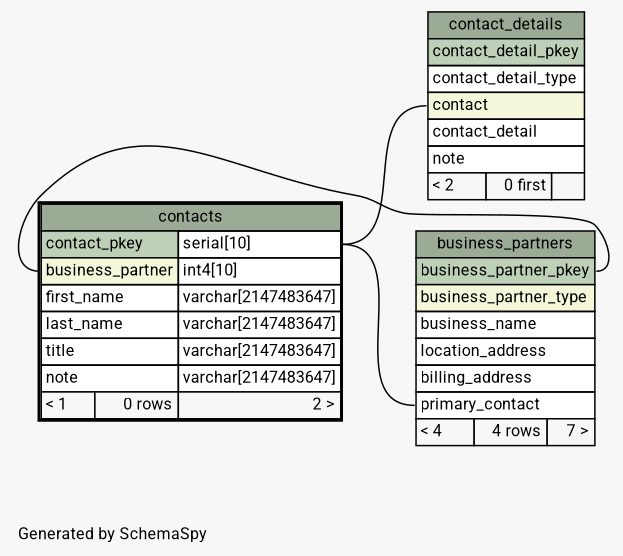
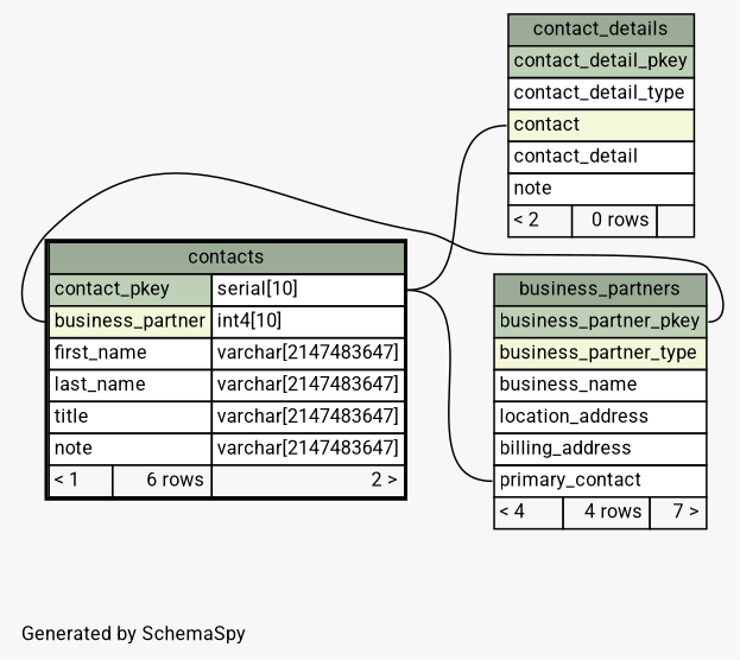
  digraph {
    bgcolor="#f7f7f7"
    fontname=Roboto
    fontsize=11
    label="\nGenerated by SchemaSpy"
    labeljust=l
    nodesep=0.18
    rankdir=RL
    ranksep=0.46
    node [fontname=Roboto fontsize=11 shape=plaintext]
    edge [arrowhead=none arrowsize=0.8 arrowtail=crowodot fontname=Roboto headport="contact_pkey.type:e"]
    n1 [label=<     <TABLE BORDER="0" CELLBORDER="1" CELLSPACING="0" BGCOLOR="#ffffff">       <TR><TD COLSPAN="3" BGCOLOR="#9bab96" ALIGN="CENTER">business_partners</TD></TR>       <TR><TD PORT="business_partner_pkey" COLSPAN="3" BGCOLOR="#bed1b8" ALIGN="LEFT">business_partner_pkey</TD></TR>       <TR><TD PORT="business_partner_type" COLSPAN="3" BGCOLOR="#f4f7da" ALIGN="LEFT">business_partner_type</TD></TR>       <TR><TD PORT="business_name" COLSPAN="3" ALIGN="LEFT">business_name</TD></TR>       <TR><TD PORT="location_address" COLSPAN="3" ALIGN="LEFT">location_address</TD></TR>       <TR><TD PORT="billing_address" COLSPAN="3" ALIGN="LEFT">billing_address</TD></TR>       <TR><TD PORT="primary_contact" COLSPAN="3" ALIGN="LEFT">primary_contact</TD></TR>       <TR><TD ALIGN="LEFT" BGCOLOR="#f7f7f7">&lt; 4</TD><TD ALIGN="RIGHT" BGCOLOR="#f7f7f7">4 rows</TD><TD ALIGN="RIGHT" BGCOLOR="#f7f7f7">7 &gt;</TD></TR>     </TABLE>>]
-   n2 [label=<     <TABLE BORDER="2" CELLBORDER="1" CELLSPACING="0" BGCOLOR="#ffffff">       <TR><TD COLSPAN="3" BGCOLOR="#9bab96" ALIGN="CENTER">contacts</TD></TR>       <TR><TD PORT="contact_pkey" COLSPAN="2" BGCOLOR="#bed1b8" ALIGN="LEFT">contact_pkey</TD><TD PORT="contact_pkey.type" ALIGN="LEFT">serial[10]</TD></TR>       <TR><TD PORT="business_partner" COLSPAN="2" BGCOLOR="#f4f7da" ALIGN="LEFT">business_partner</TD><TD PORT="business_partner.type" ALIGN="LEFT">int4[10]</TD></TR>       <TR><TD PORT="first_name" COLSPAN="2" ALIGN="LEFT">first_name</TD><TD PORT="first_name.type" ALIGN="LEFT">varchar[2147483647]</TD></TR>       <TR><TD PORT="last_name" COLSPAN="2" ALIGN="LEFT">last_name</TD><TD PORT="last_name.type" ALIGN="LEFT">varchar[2147483647]</TD></TR>       <TR><TD PORT="title" COLSPAN="2" ALIGN="LEFT">title</TD><TD PORT="title.type" ALIGN="LEFT">varchar[2147483647]</TD></TR>       <TR><TD PORT="note" COLSPAN="2" ALIGN="LEFT">note</TD><TD PORT="note.type" ALIGN="LEFT">varchar[2147483647]</TD></TR>       <TR><TD ALIGN="LEFT" BGCOLOR="#f7f7f7">&lt; 1</TD><TD ALIGN="RIGHT" BGCOLOR="#f7f7f7">0 rows</TD><TD ALIGN="RIGHT" BGCOLOR="#f7f7f7">2 &gt;</TD></TR>     </TABLE>>]
-   n3 [label=<     <TABLE BORDER="0" CELLBORDER="1" CELLSPACING="0" BGCOLOR="#ffffff">       <TR><TD COLSPAN="3" BGCOLOR="#9bab96" ALIGN="CENTER">contact_details</TD></TR>       <TR><TD PORT="contact_detail_pkey" COLSPAN="3" BGCOLOR="#bed1b8" ALIGN="LEFT">contact_detail_pkey</TD></TR>       <TR><TD PORT="contact_detail_type" COLSPAN="3" ALIGN="LEFT">contact_detail_type</TD></TR>       <TR><TD PORT="contact" COLSPAN="3" BGCOLOR="#f4f7da" ALIGN="LEFT">contact</TD></TR>       <TR><TD PORT="contact_detail" COLSPAN="3" ALIGN="LEFT">contact_detail</TD></TR>       <TR><TD PORT="note" COLSPAN="3" ALIGN="LEFT">note</TD></TR>       <TR><TD ALIGN="LEFT" BGCOLOR="#f7f7f7">&lt; 2</TD><TD ALIGN="RIGHT" BGCOLOR="#f7f7f7">0 first</TD><TD ALIGN="RIGHT" BGCOLOR="#f7f7f7">  </TD></TR>     </TABLE>>]
+   n2 [label=<     <TABLE BORDER="2" CELLBORDER="1" CELLSPACING="0" BGCOLOR="#ffffff">       <TR><TD COLSPAN="3" BGCOLOR="#9bab96" ALIGN="CENTER">contacts</TD></TR>       <TR><TD PORT="contact_pkey" COLSPAN="2" BGCOLOR="#bed1b8" ALIGN="LEFT">contact_pkey</TD><TD PORT="contact_pkey.type" ALIGN="LEFT">serial[10]</TD></TR>       <TR><TD PORT="business_partner" COLSPAN="2" BGCOLOR="#f4f7da" ALIGN="LEFT">business_partner</TD><TD PORT="business_partner.type" ALIGN="LEFT">int4[10]</TD></TR>       <TR><TD PORT="first_name" COLSPAN="2" ALIGN="LEFT">first_name</TD><TD PORT="first_name.type" ALIGN="LEFT">varchar[2147483647]</TD></TR>       <TR><TD PORT="last_name" COLSPAN="2" ALIGN="LEFT">last_name</TD><TD PORT="last_name.type" ALIGN="LEFT">varchar[2147483647]</TD></TR>       <TR><TD PORT="title" COLSPAN="2" ALIGN="LEFT">title</TD><TD PORT="title.type" ALIGN="LEFT">varchar[2147483647]</TD></TR>       <TR><TD PORT="note" COLSPAN="2" ALIGN="LEFT">note</TD><TD PORT="note.type" ALIGN="LEFT">varchar[2147483647]</TD></TR>       <TR><TD ALIGN="LEFT" BGCOLOR="#f7f7f7">&lt; 1</TD><TD ALIGN="RIGHT" BGCOLOR="#f7f7f7">6 rows</TD><TD ALIGN="RIGHT" BGCOLOR="#f7f7f7">2 &gt;</TD></TR>     </TABLE>>]
+   n3 [label=<     <TABLE BORDER="0" CELLBORDER="1" CELLSPACING="0" BGCOLOR="#ffffff">       <TR><TD COLSPAN="3" BGCOLOR="#9bab96" ALIGN="CENTER">contact_details</TD></TR>       <TR><TD PORT="contact_detail_pkey" COLSPAN="3" BGCOLOR="#bed1b8" ALIGN="LEFT">contact_detail_pkey</TD></TR>       <TR><TD PORT="contact_detail_type" COLSPAN="3" ALIGN="LEFT">contact_detail_type</TD></TR>       <TR><TD PORT="contact" COLSPAN="3" BGCOLOR="#f4f7da" ALIGN="LEFT">contact</TD></TR>       <TR><TD PORT="contact_detail" COLSPAN="3" ALIGN="LEFT">contact_detail</TD></TR>       <TR><TD PORT="note" COLSPAN="3" ALIGN="LEFT">note</TD></TR>       <TR><TD ALIGN="LEFT" BGCOLOR="#f7f7f7">&lt; 2</TD><TD ALIGN="RIGHT" BGCOLOR="#f7f7f7">0 rows</TD><TD ALIGN="RIGHT" BGCOLOR="#f7f7f7">  </TD></TR>     </TABLE>>]
    n1 -> n2 [tailport="primary_contact:w"]
    n2 -> n1 [headport="business_partner_pkey:e" tailport="business_partner:w"]
    n3 -> n2 [tailport="contact:w"]
  }
